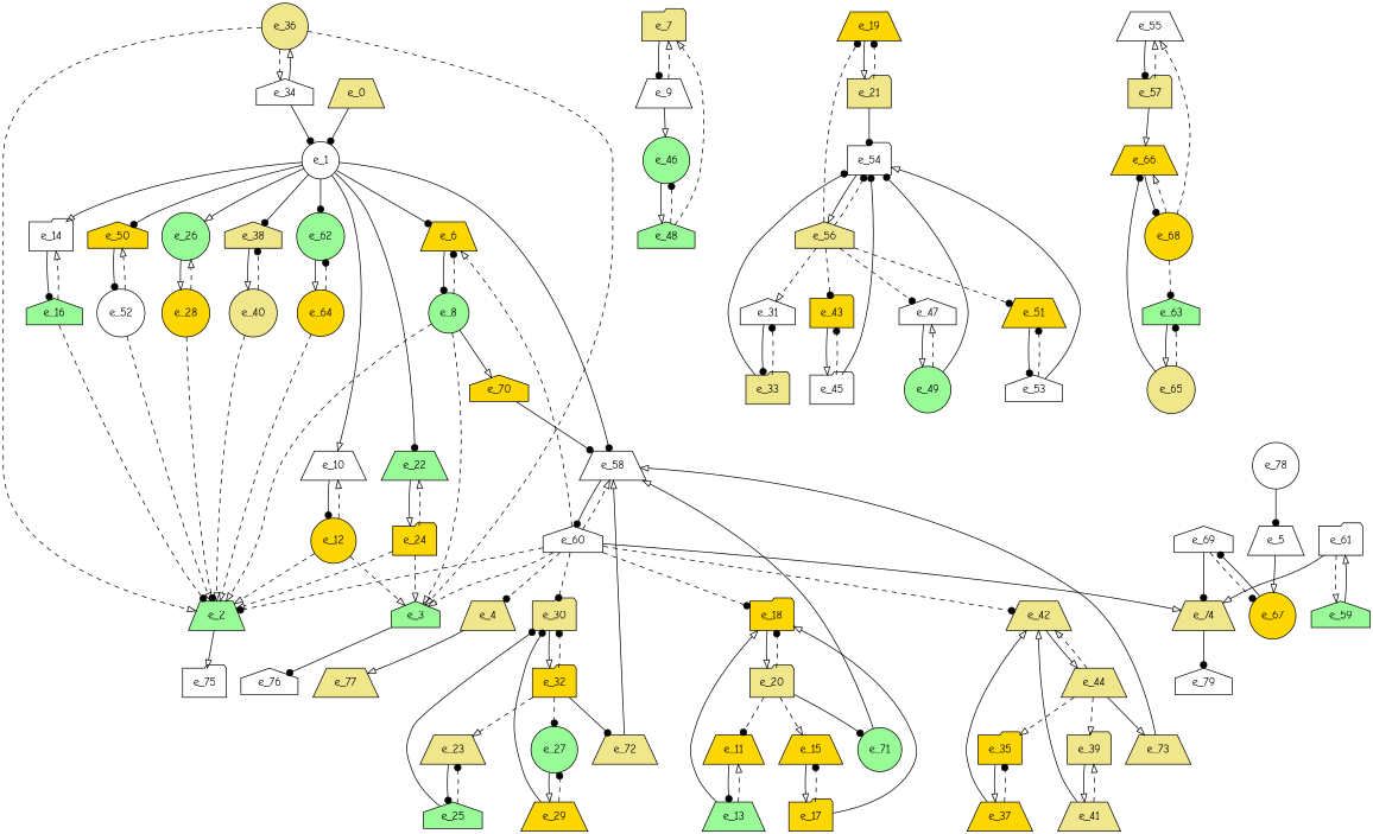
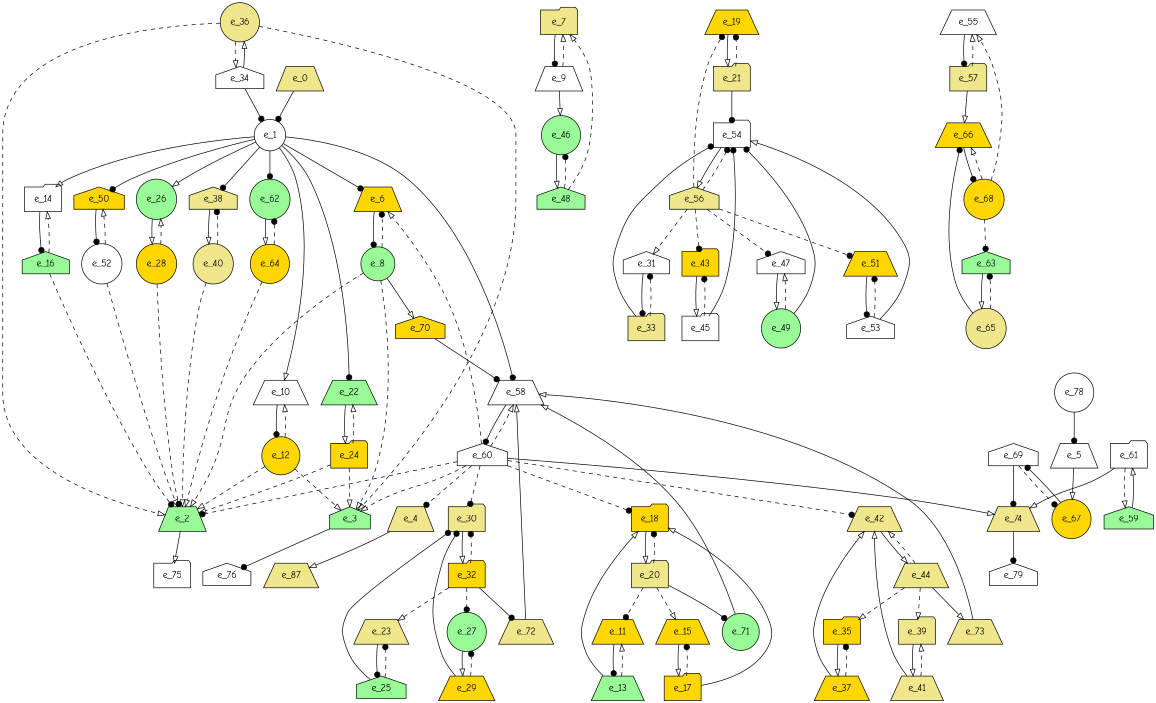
  digraph {
    fontname="Comic Neue"
    node [fillcolor=khaki fontname="Comic Neue" shape=trapezium style=filled]
    edge [arrowhead=onormal fontname="Comic Neue"]
    e_1 [fillcolor=white shape=circle]
    e_6 [fillcolor=gold]
    e_10 [fillcolor=white]
    e_14 [fillcolor=white shape=folder]
    e_22 [fillcolor=palegreen]
    e_26 [fillcolor=palegreen shape=circle]
    e_38 [shape=house]
    e_50 [fillcolor=gold shape=house]
    e_58 [fillcolor=white]
    e_62 [fillcolor=palegreen shape=circle]
    e_0
    e_8 [fillcolor=palegreen shape=circle]
    e_12 [fillcolor=gold shape=circle]
    e_16 [fillcolor=palegreen shape=house]
    e_24 [fillcolor=gold shape=folder]
    e_28 [fillcolor=gold shape=circle]
    e_34 [fillcolor=white shape=house]
    e_36 [shape=circle]
    e_40 [shape=circle]
    e_52 [fillcolor=white shape=circle]
    e_60 [fillcolor=white shape=house]
    e_64 [fillcolor=gold shape=circle]
    e_2 [fillcolor=palegreen]
    e_75 [fillcolor=white shape=folder]
    e_3 [fillcolor=palegreen shape=house]
    e_76 [fillcolor=white shape=house]
    e_4
-   e_77
+   e_77 [label=e_87]
    e_5 [fillcolor=white]
    e_67 [fillcolor=gold shape=circle]
    e_69 [fillcolor=white shape=house]
    e_70 [fillcolor=gold shape=house]
    e_7 [shape=folder]
    e_9 [fillcolor=white]
    e_46 [fillcolor=palegreen shape=circle]
    e_48 [fillcolor=palegreen shape=house]
    e_11 [fillcolor=gold]
    e_13 [fillcolor=palegreen]
    e_18 [fillcolor=gold shape=folder]
    e_20 [shape=folder]
    e_15 [fillcolor=gold]
    e_17 [fillcolor=gold shape=folder]
    e_71 [fillcolor=palegreen shape=circle]
    e_19 [fillcolor=gold]
    e_21 [shape=folder]
    e_54 [fillcolor=white shape=folder]
    e_56 [shape=house]
    e_25 [fillcolor=palegreen shape=house]
    e_23
    e_30 [shape=folder]
    e_32 [fillcolor=gold shape=folder]
    e_27 [fillcolor=palegreen shape=circle]
    e_29 [fillcolor=gold]
    e_72
    e_31 [fillcolor=white shape=house]
    e_33 [shape=folder]
    e_35 [fillcolor=gold shape=folder]
    e_37 [fillcolor=gold]
    e_42
    e_44
    e_39 [shape=folder]
    e_41
    e_73
    e_43 [fillcolor=gold shape=folder]
    e_45 [fillcolor=white shape=folder]
    e_47 [fillcolor=white shape=house]
    e_49 [fillcolor=palegreen shape=circle]
    e_51 [fillcolor=gold]
    e_53 [fillcolor=white shape=house]
    e_55 [fillcolor=white]
    e_57 [shape=folder]
    e_66 [fillcolor=gold]
    e_68 [fillcolor=gold shape=circle]
    e_74
    e_59 [fillcolor=palegreen shape=house]
    e_61 [fillcolor=white shape=folder]
    e_79 [fillcolor=white shape=house]
    e_63 [fillcolor=palegreen shape=house]
    e_65 [shape=circle]
    e_78 [fillcolor=white shape=circle]
    e_1 -> e_6 [arrowhead=dot]
    e_1 -> e_10
    e_1 -> e_14
    e_1 -> e_22 [arrowhead=dot]
    e_1 -> e_26
    e_1 -> e_38 [arrowhead=dot]
    e_1 -> e_50 [arrowhead=dot]
    e_1 -> e_58 [arrowhead=dot]
    e_1 -> e_62 [arrowhead=dot]
    e_6 -> e_8 [arrowhead=dot]
    e_10 -> e_12 [arrowhead=dot]
    e_14 -> e_16 [arrowhead=dot]
    e_22 -> e_24
    e_26 -> e_28
    e_38 -> e_40
    e_50 -> e_52 [arrowhead=dot]
    e_58 -> e_60 [arrowhead=dot]
    e_62 -> e_64
    e_0 -> e_1 [arrowhead=dot]
    e_8 -> e_6 [arrowhead=dot style=dashed]
    e_8 -> e_2 [style=dashed]
    e_8 -> e_3 [style=dashed]
    e_8 -> e_70
    e_12 -> e_10 [style=dashed]
    e_12 -> e_2 [style=dashed]
    e_12 -> e_3 [style=dashed]
    e_16 -> e_14 [style=dashed]
    e_16 -> e_2 [arrowhead=dot style=dashed]
    e_24 -> e_22 [style=dashed]
    e_24 -> e_2 [style=dashed]
    e_24 -> e_3 [style=dashed]
    e_28 -> e_26 [style=dashed]
    e_28 -> e_2 [arrowhead=dot style=dashed]
    e_34 -> e_1 [arrowhead=dot]
    e_34 -> e_36
    e_36 -> e_34 [style=dashed]
    e_36 -> e_2 [style=dashed]
    e_36 -> e_3 [style=dashed]
    e_40 -> e_38 [arrowhead=dot style=dashed]
    e_40 -> e_2 [style=dashed]
    e_52 -> e_50 [style=dashed]
    e_52 -> e_2 [style=dashed]
    e_60 -> e_6 [style=dashed]
    e_60 -> e_58 [style=dashed]
    e_60 -> e_2 [arrowhead=dot style=dashed]
    e_60 -> e_3 [style=dashed]
    e_60 -> e_4 [arrowhead=dot style=dashed]
    e_60 -> e_18 [arrowhead=dot style=dashed]
    e_60 -> e_30 [arrowhead=dot style=dashed]
    e_60 -> e_42 [arrowhead=dot style=dashed]
    e_60 -> e_74
    e_64 -> e_62 [arrowhead=dot style=dashed]
    e_64 -> e_2 [style=dashed]
    e_2 -> e_75
    e_3 -> e_76 [arrowhead=dot]
    e_4 -> e_77
    e_5 -> e_67
    e_67 -> e_69 [arrowhead=dot]
    e_69 -> e_67 [arrowhead=dot style=dashed]
    e_69 -> e_74 [arrowhead=dot]
    e_70 -> e_58 [arrowhead=dot]
    e_7 -> e_9 [arrowhead=dot]
    e_9 -> e_7 [style=dashed]
    e_9 -> e_46
    e_46 -> e_48
    e_48 -> e_7 [style=dashed]
    e_48 -> e_46 [arrowhead=dot style=dashed]
    e_11 -> e_13 [arrowhead=dot]
    e_13 -> e_11 [style=dashed]
    e_13 -> e_18
    e_18 -> e_20
    e_20 -> e_11 [arrowhead=dot style=dashed]
    e_20 -> e_18 [arrowhead=dot style=dashed]
    e_20 -> e_15 [style=dashed]
    e_20 -> e_71 [arrowhead=dot]
    e_15 -> e_17
    e_17 -> e_18
    e_17 -> e_15 [arrowhead=dot style=dashed]
    e_71 -> e_58
    e_19 -> e_21
    e_21 -> e_19 [arrowhead=dot style=dashed]
    e_21 -> e_54 [arrowhead=dot]
    e_54 -> e_56
    e_56 -> e_19 [arrowhead=dot style=dashed]
    e_56 -> e_54 [arrowhead=dot style=dashed]
    e_56 -> e_31 [style=dashed]
    e_56 -> e_43 [arrowhead=dot style=dashed]
    e_56 -> e_47 [arrowhead=dot style=dashed]
    e_56 -> e_51 [arrowhead=dot style=dashed]
    e_25 -> e_23 [arrowhead=dot style=dashed]
    e_25 -> e_30 [arrowhead=dot]
    e_23 -> e_25 [arrowhead=dot]
    e_30 -> e_32
    e_32 -> e_23 [style=dashed]
    e_32 -> e_30 [arrowhead=dot style=dashed]
    e_32 -> e_27 [arrowhead=dot style=dashed]
    e_32 -> e_72 [arrowhead=dot]
    e_27 -> e_29
    e_29 -> e_30 [arrowhead=dot]
    e_29 -> e_27 [arrowhead=dot style=dashed]
    e_72 -> e_58
    e_31 -> e_33 [arrowhead=dot]
    e_33 -> e_54 [arrowhead=dot]
    e_33 -> e_31 [arrowhead=dot style=dashed]
    e_35 -> e_37
    e_37 -> e_35 [arrowhead=dot style=dashed]
    e_37 -> e_42
    e_42 -> e_44
    e_44 -> e_35 [style=dashed]
    e_44 -> e_42 [style=dashed]
    e_44 -> e_39 [style=dashed]
    e_44 -> e_73
    e_39 -> e_41
    e_41 -> e_42
    e_41 -> e_39 [style=dashed]
    e_73 -> e_58
    e_43 -> e_45
    e_45 -> e_54 [arrowhead=dot]
    e_45 -> e_43 [arrowhead=dot style=dashed]
    e_47 -> e_49
    e_49 -> e_54 [arrowhead=dot]
    e_49 -> e_47 [style=dashed]
    e_51 -> e_53 [arrowhead=dot]
    e_53 -> e_54
    e_53 -> e_51 [arrowhead=dot style=dashed]
    e_55 -> e_57 [arrowhead=dot]
    e_57 -> e_55 [style=dashed]
    e_57 -> e_66
    e_66 -> e_68 [arrowhead=dot]
    e_68 -> e_55 [style=dashed]
    e_68 -> e_66 [style=dashed]
    e_68 -> e_63 [arrowhead=dot style=dashed]
    e_74 -> e_79 [arrowhead=dot]
    e_59 -> e_61
    e_61 -> e_74
    e_61 -> e_59 [style=dashed]
    e_63 -> e_65
    e_65 -> e_66 [arrowhead=dot]
    e_65 -> e_63 [arrowhead=dot style=dashed]
    e_78 -> e_5 [arrowhead=dot]
  }
